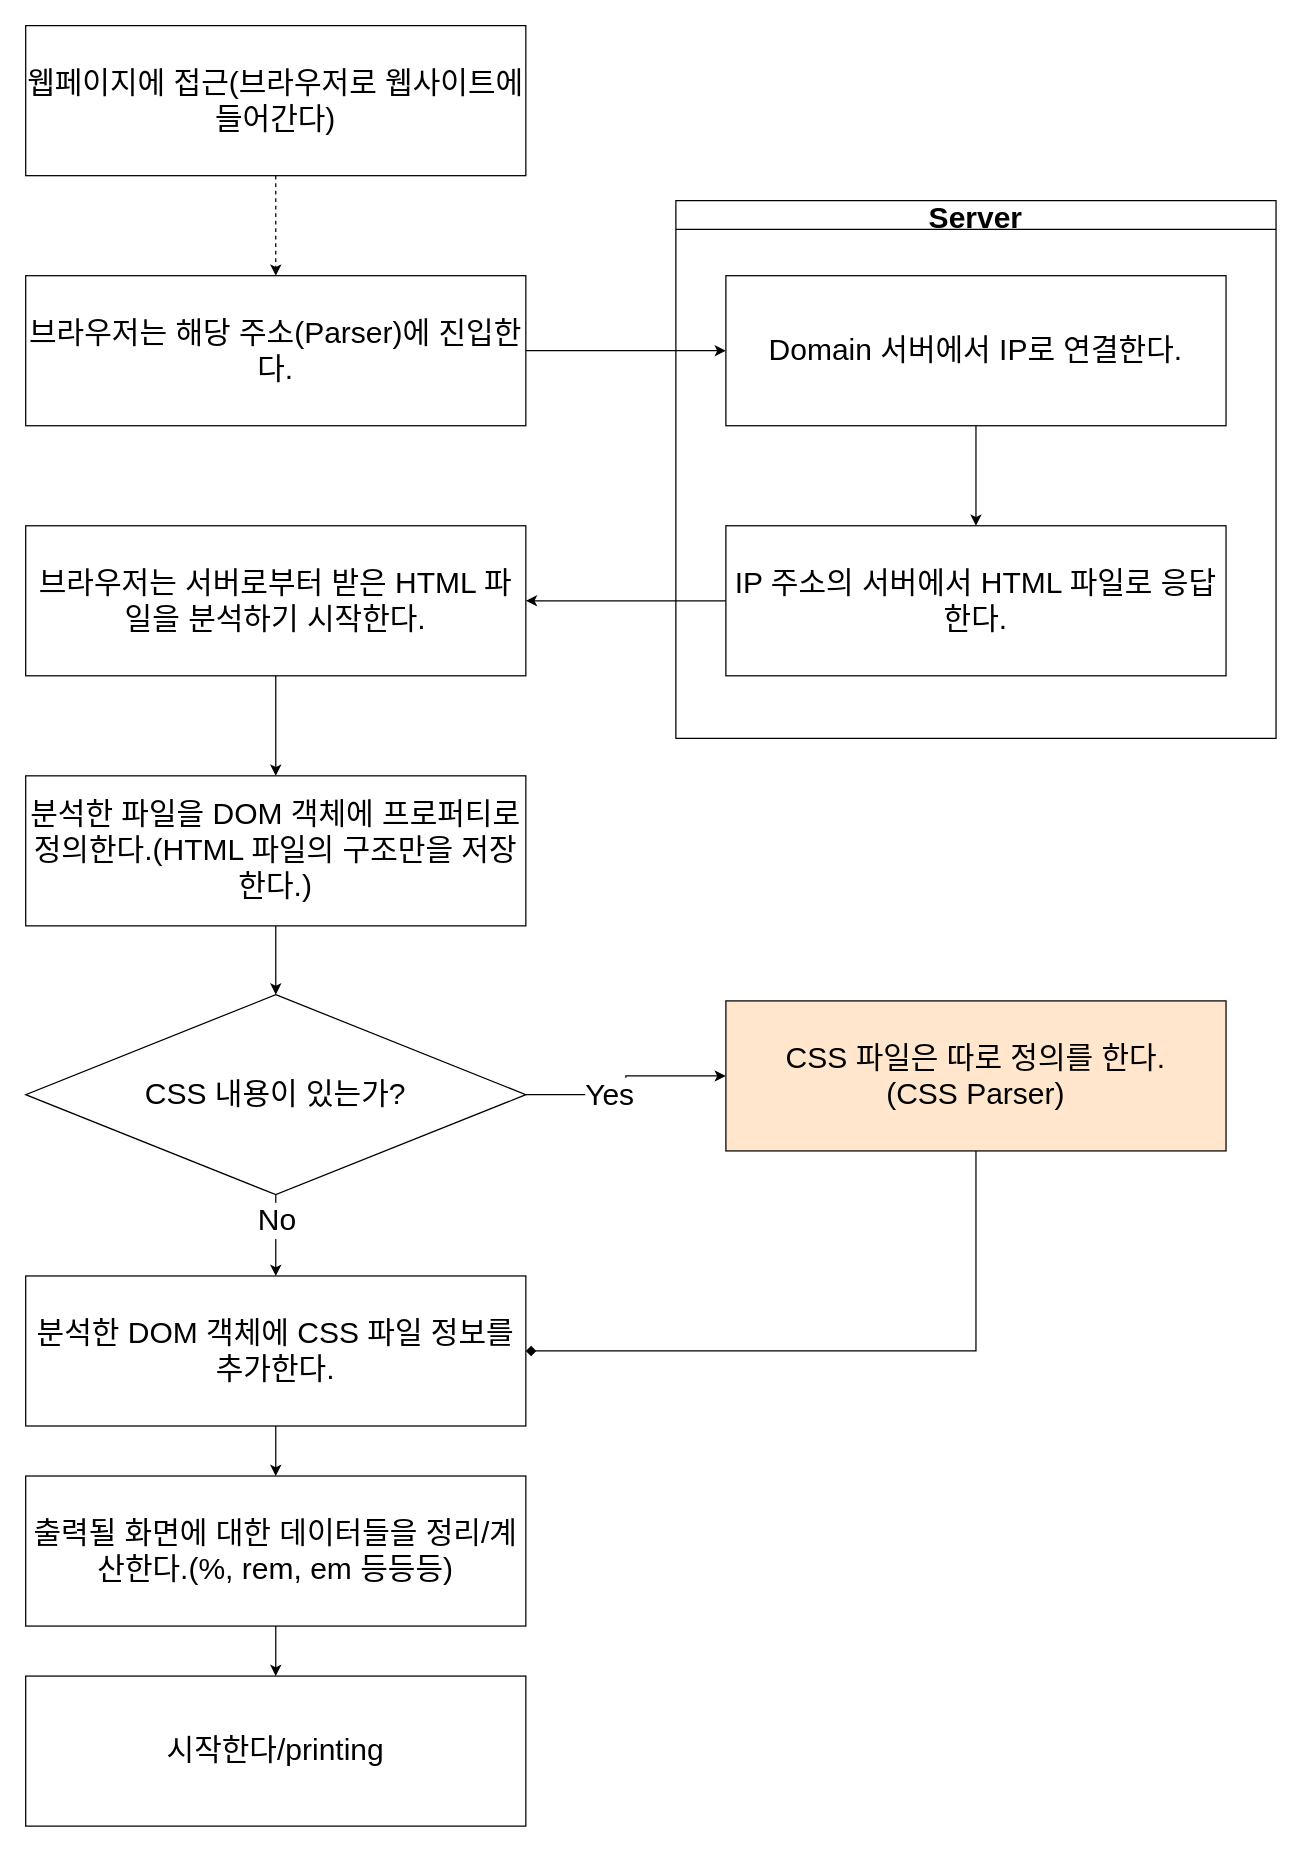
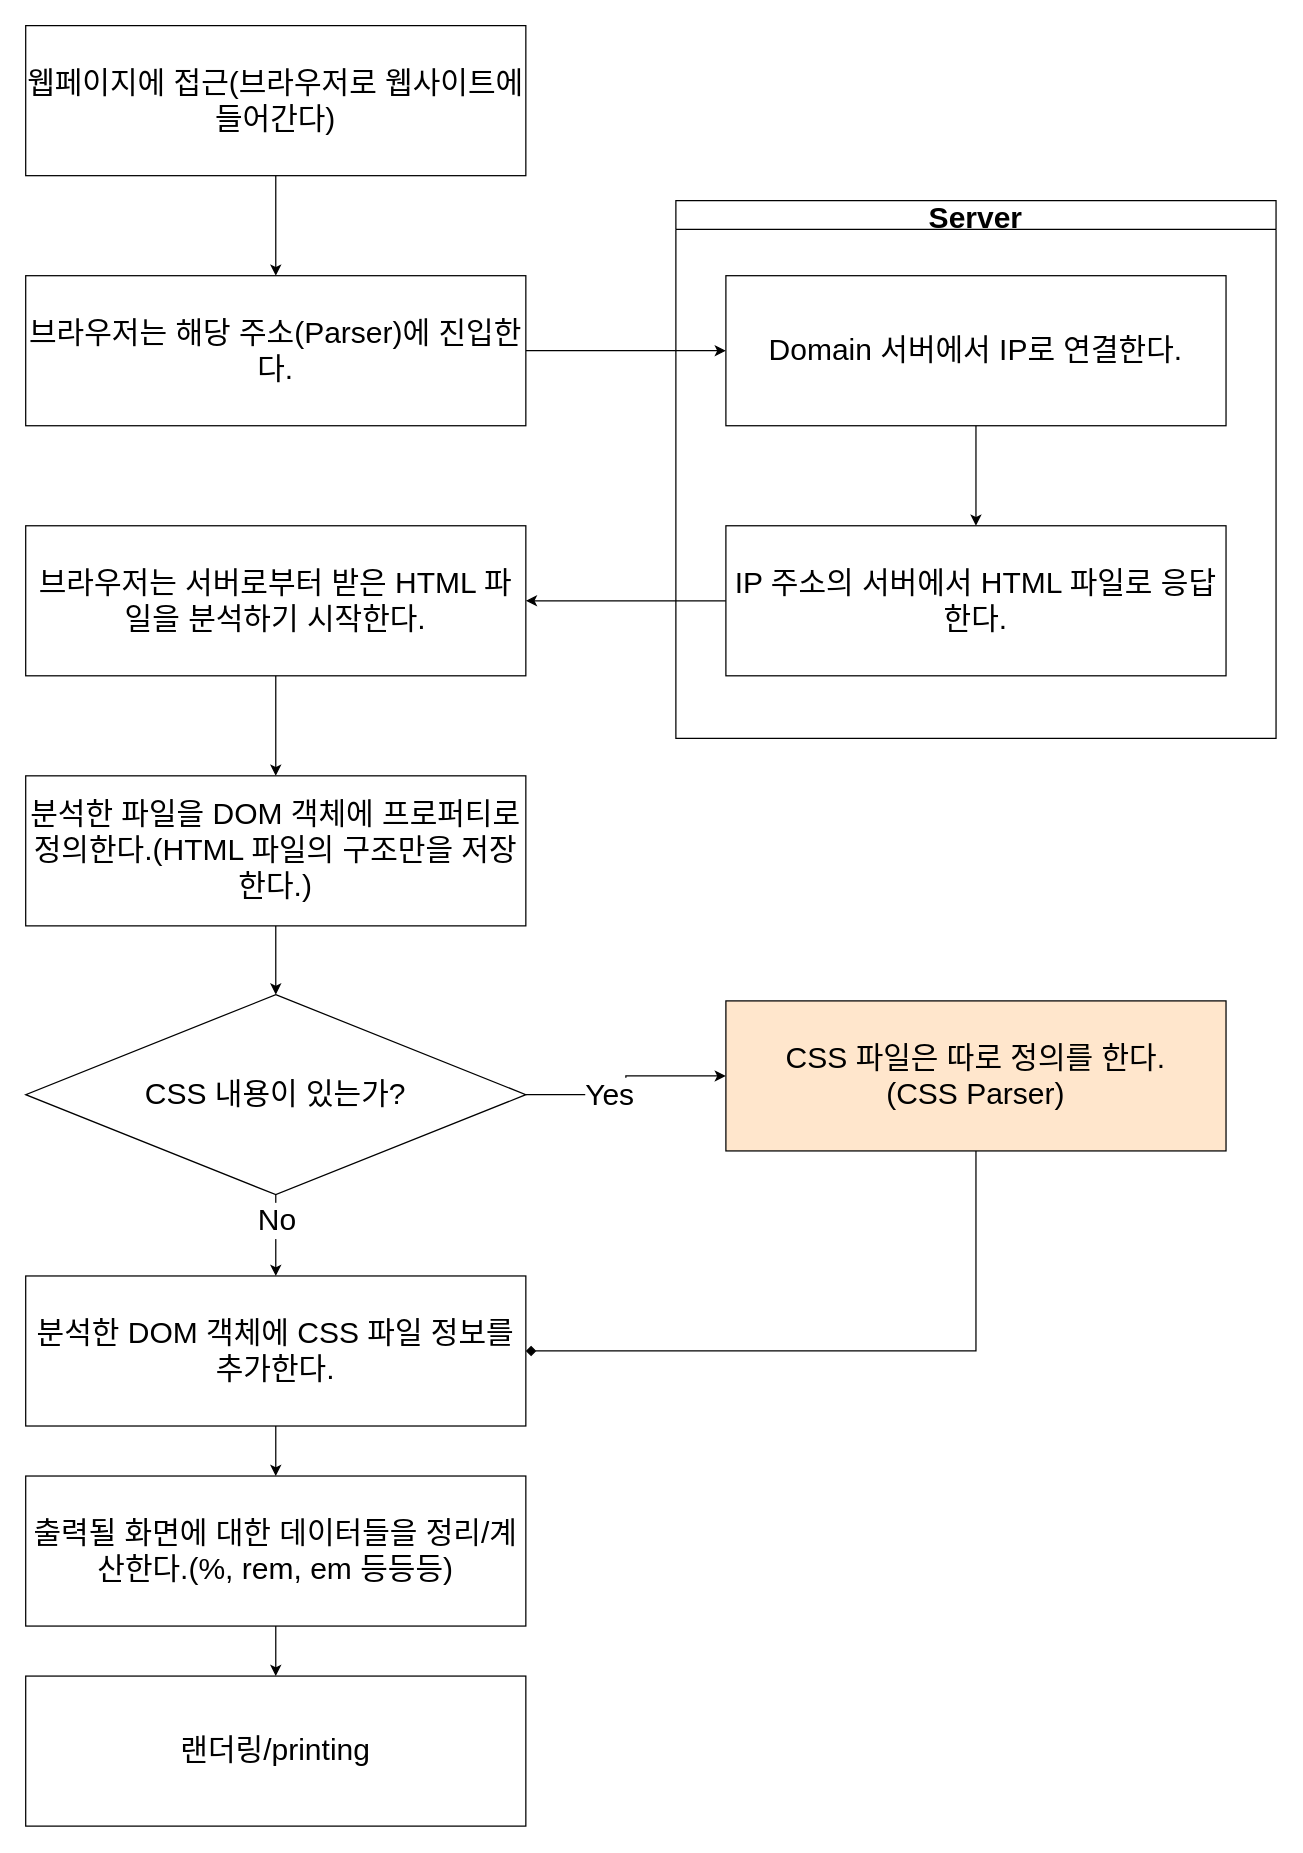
  <mxCell id="0" />
  <mxCell id="1" parent="0" />
- <mxCell id="2" style="edgeStyle=orthogonalEdgeStyle;rounded=0;orthogonalLoop=1;jettySize=auto;html=1;exitX=0.5;exitY=1;exitDx=0;exitDy=0;entryX=0.5;entryY=0;entryDx=0;entryDy=0;fontSize=24;dashed=1;" edge="1" parent="1" source="3" target="5"><mxGeometry relative="1" as="geometry" /></mxCell>
+ <mxCell id="2" style="edgeStyle=orthogonalEdgeStyle;rounded=0;orthogonalLoop=1;jettySize=auto;html=1;exitX=0.5;exitY=1;exitDx=0;exitDy=0;entryX=0.5;entryY=0;entryDx=0;entryDy=0;fontSize=24;" edge="1" parent="1" source="3" target="5"><mxGeometry relative="1" as="geometry" /></mxCell>
  <mxCell id="3" value="&lt;font style=&quot;font-size: 24px;&quot;&gt;웹페이지에 접근(브라우저로 웹사이트에 들어간다)&lt;/font&gt;" style="rounded=0;whiteSpace=wrap;html=1;" vertex="1" parent="1"><mxGeometry x="20" y="20" width="400" height="120" as="geometry" /></mxCell>
  <mxCell id="4" style="edgeStyle=orthogonalEdgeStyle;rounded=0;orthogonalLoop=1;jettySize=auto;html=1;exitX=1;exitY=0.5;exitDx=0;exitDy=0;entryX=0;entryY=0.5;entryDx=0;entryDy=0;fontSize=24;" edge="1" parent="1" source="5" target="7"><mxGeometry relative="1" as="geometry" /></mxCell>
  <mxCell id="5" value="&lt;span style=&quot;font-size: 24px;&quot;&gt;브라우저는 해당 주소(Parser)에 진입한다.&lt;/span&gt;" style="rounded=0;whiteSpace=wrap;html=1;" vertex="1" parent="1"><mxGeometry x="20" y="220" width="400" height="120" as="geometry" /></mxCell>
  <mxCell id="6" style="edgeStyle=orthogonalEdgeStyle;rounded=0;orthogonalLoop=1;jettySize=auto;html=1;exitX=0.5;exitY=1;exitDx=0;exitDy=0;entryX=0.5;entryY=0;entryDx=0;entryDy=0;fontSize=24;" edge="1" parent="1" source="7" target="9"><mxGeometry relative="1" as="geometry" /></mxCell>
  <mxCell id="7" value="&lt;span style=&quot;font-size: 24px;&quot;&gt;Domain 서버에서 IP로 연결한다.&lt;/span&gt;" style="rounded=0;whiteSpace=wrap;html=1;" vertex="1" parent="1"><mxGeometry x="580" y="220" width="400" height="120" as="geometry" /></mxCell>
  <mxCell id="8" style="edgeStyle=orthogonalEdgeStyle;rounded=0;orthogonalLoop=1;jettySize=auto;html=1;exitX=0;exitY=0.5;exitDx=0;exitDy=0;entryX=1;entryY=0.5;entryDx=0;entryDy=0;fontSize=24;" edge="1" parent="1" source="9" target="11"><mxGeometry relative="1" as="geometry" /></mxCell>
  <mxCell id="9" value="&lt;span style=&quot;font-size: 24px;&quot;&gt;IP 주소의 서버에서 HTML 파일로 응답한다.&lt;/span&gt;" style="rounded=0;whiteSpace=wrap;html=1;" vertex="1" parent="1"><mxGeometry x="580" y="420" width="400" height="120" as="geometry" /></mxCell>
  <mxCell id="10" style="edgeStyle=orthogonalEdgeStyle;rounded=0;orthogonalLoop=1;jettySize=auto;html=1;exitX=0.5;exitY=1;exitDx=0;exitDy=0;entryX=0.5;entryY=0;entryDx=0;entryDy=0;fontSize=24;" edge="1" parent="1" source="11" target="13"><mxGeometry relative="1" as="geometry" /></mxCell>
  <mxCell id="11" value="&lt;span style=&quot;font-size: 24px;&quot;&gt;브라우저는 서버로부터 받은 HTML 파일을 분석하기 시작한다.&lt;/span&gt;" style="rounded=0;whiteSpace=wrap;html=1;" vertex="1" parent="1"><mxGeometry x="20" y="420" width="400" height="120" as="geometry" /></mxCell>
  <mxCell id="12" style="edgeStyle=orthogonalEdgeStyle;rounded=0;orthogonalLoop=1;jettySize=auto;html=1;exitX=0.5;exitY=1;exitDx=0;exitDy=0;entryX=0.5;entryY=0;entryDx=0;entryDy=0;fontSize=24;" edge="1" parent="1" source="13" target="18"><mxGeometry relative="1" as="geometry" /></mxCell>
  <mxCell id="13" value="&lt;span style=&quot;font-size: 24px;&quot;&gt;분석한 파일을 DOM 객체에 프로퍼티로 정의한다.(HTML 파일의 구조만을 저장한다.)&lt;/span&gt;" style="rounded=0;whiteSpace=wrap;html=1;" vertex="1" parent="1"><mxGeometry x="20" y="620" width="400" height="120" as="geometry" /></mxCell>
  <mxCell id="14" style="edgeStyle=orthogonalEdgeStyle;rounded=0;orthogonalLoop=1;jettySize=auto;html=1;exitX=1;exitY=0.5;exitDx=0;exitDy=0;entryX=0;entryY=0.5;entryDx=0;entryDy=0;fontSize=24;" edge="1" parent="1" source="18" target="20"><mxGeometry relative="1" as="geometry" /></mxCell>
  <mxCell id="15" value="Yes" style="edgeLabel;html=1;align=center;verticalAlign=middle;resizable=0;points=[];fontSize=24;" vertex="1" connectable="0" parent="14"><mxGeometry x="-0.251" relative="1" as="geometry"><mxPoint as="offset" /></mxGeometry></mxCell>
  <mxCell id="16" style="edgeStyle=orthogonalEdgeStyle;rounded=0;orthogonalLoop=1;jettySize=auto;html=1;exitX=0.5;exitY=1;exitDx=0;exitDy=0;entryX=0.5;entryY=0;entryDx=0;entryDy=0;fontSize=24;" edge="1" parent="1" source="18" target="22"><mxGeometry relative="1" as="geometry" /></mxCell>
  <mxCell id="17" value="No" style="edgeLabel;html=1;align=center;verticalAlign=middle;resizable=0;points=[];fontSize=24;" vertex="1" connectable="0" parent="16"><mxGeometry x="0.24" y="-1" relative="1" as="geometry"><mxPoint x="1" y="-20" as="offset" /></mxGeometry></mxCell>
  <mxCell id="18" value="CSS 내용이 있는가?" style="rhombus;whiteSpace=wrap;html=1;fontSize=24;" vertex="1" parent="1"><mxGeometry x="20" y="795" width="400" height="160" as="geometry" /></mxCell>
  <mxCell id="19" style="edgeStyle=orthogonalEdgeStyle;rounded=0;orthogonalLoop=1;jettySize=auto;html=1;exitX=0.5;exitY=1;exitDx=0;exitDy=0;entryX=1;entryY=0.5;entryDx=0;entryDy=0;fontSize=24;endArrow=diamond;" edge="1" parent="1" source="20" target="22"><mxGeometry relative="1" as="geometry" /></mxCell>
  <mxCell id="20" value="&lt;span style=&quot;font-size: 24px;&quot;&gt;CSS 파일은 따로 정의를 한다.&lt;br&gt;(CSS Parser)&lt;br&gt;&lt;/span&gt;" style="rounded=0;whiteSpace=wrap;html=1;fillColor=#ffe6cc;" vertex="1" parent="1"><mxGeometry x="580" y="800" width="400" height="120" as="geometry" /></mxCell>
  <mxCell id="21" style="edgeStyle=orthogonalEdgeStyle;rounded=0;orthogonalLoop=1;jettySize=auto;html=1;exitX=0.5;exitY=1;exitDx=0;exitDy=0;entryX=0.5;entryY=0;entryDx=0;entryDy=0;fontSize=24;" edge="1" parent="1" source="22" target="24"><mxGeometry relative="1" as="geometry" /></mxCell>
  <mxCell id="22" value="&lt;span style=&quot;font-size: 24px;&quot;&gt;분석한 DOM 객체에 CSS 파일 정보를 추가한다.&lt;/span&gt;" style="rounded=0;whiteSpace=wrap;html=1;" vertex="1" parent="1"><mxGeometry x="20" y="1020" width="400" height="120" as="geometry" /></mxCell>
  <mxCell id="23" style="edgeStyle=orthogonalEdgeStyle;rounded=0;orthogonalLoop=1;jettySize=auto;html=1;exitX=0.5;exitY=1;exitDx=0;exitDy=0;entryX=0.5;entryY=0;entryDx=0;entryDy=0;fontSize=24;" edge="1" parent="1" source="24" target="25"><mxGeometry relative="1" as="geometry" /></mxCell>
  <mxCell id="24" value="&lt;span style=&quot;font-size: 24px;&quot;&gt;출력될 화면에 대한 데이터들을 정리/계산한다.(%, rem, em 등등등)&lt;/span&gt;" style="rounded=0;whiteSpace=wrap;html=1;" vertex="1" parent="1"><mxGeometry x="20" y="1180" width="400" height="120" as="geometry" /></mxCell>
- <mxCell id="25" value="&lt;span style=&quot;font-size: 24px;&quot;&gt;시작한다/printing&lt;/span&gt;" style="rounded=0;whiteSpace=wrap;html=1;" vertex="1" parent="1"><mxGeometry x="20" y="1340" width="400" height="120" as="geometry" /></mxCell>
+ <mxCell id="25" value="&lt;span style=&quot;font-size: 24px;&quot;&gt;랜더링/printing&lt;/span&gt;" style="rounded=0;whiteSpace=wrap;html=1;" vertex="1" parent="1"><mxGeometry x="20" y="1340" width="400" height="120" as="geometry" /></mxCell>
  <mxCell id="26" value="Server" style="swimlane;fontSize=24;" vertex="1" parent="1"><mxGeometry x="540" y="160" width="480" height="430" as="geometry" /></mxCell>
